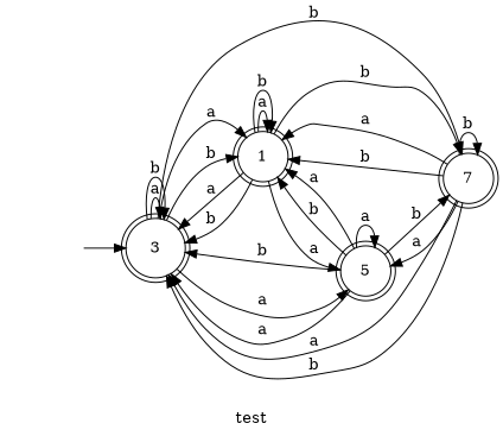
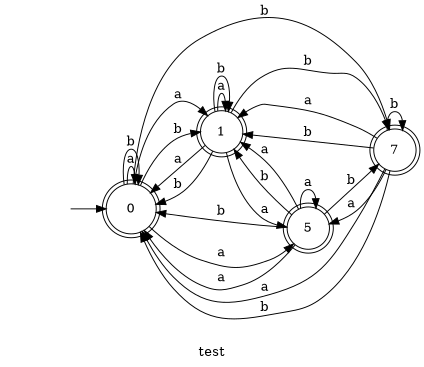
  digraph {
    label=test
    rankdir=LR
    node [shape=doublecircle]
-   0 [label=3]
+   0
    1
    n3 [label=7]
    n4 [label=5]
    __I__ [shape=circle style=invis width=0]
    0 -> 0 [label=a]
    0 -> 0 [label=b]
    0 -> 1 [label=a]
    0 -> 1 [label=b]
    0 -> n3 [label=b]
    0 -> n4 [label=a]
    1 -> 0 [label=a]
    1 -> 0 [label=b]
    1 -> 1 [label=a]
    1 -> 1 [label=b]
    1 -> n3 [label=b]
    1 -> n4 [label=a]
    n3 -> 0 [label=a]
    n3 -> 0 [label=b]
    n3 -> 1 [label=a]
    n3 -> 1 [label=b]
    n3 -> n3 [label=b]
    n3 -> n4 [label=a]
    n4 -> 0 [label=a]
    n4 -> 0 [label=b]
    n4 -> 1 [label=a]
    n4 -> 1 [label=b]
    n4 -> n3 [label=b]
    n4 -> n4 [label=a]
    __I__ -> 0
  }
